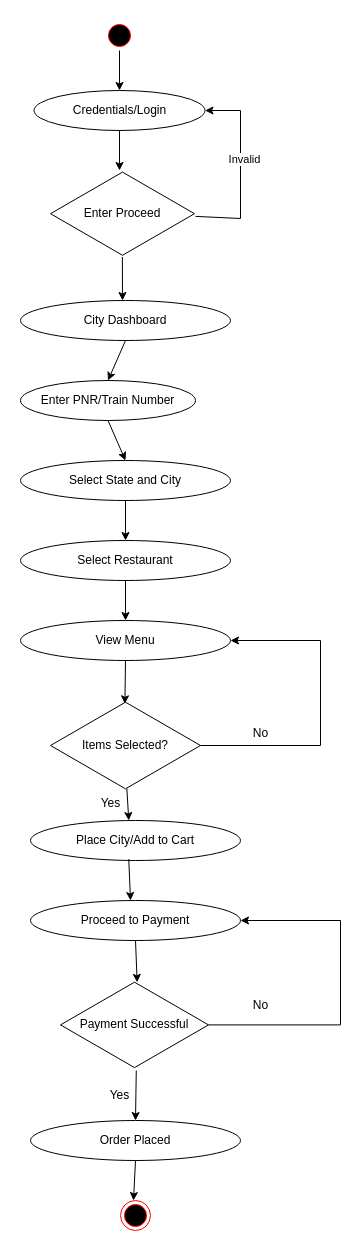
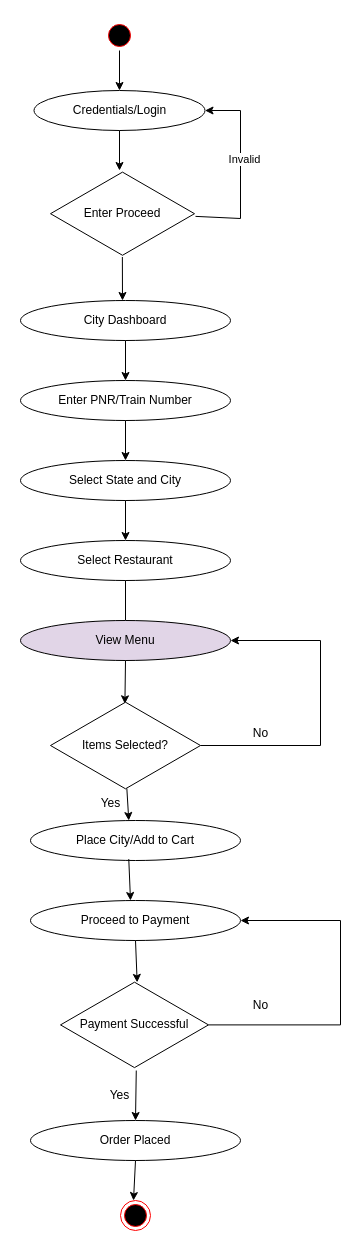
  <mxCell id="0" />
  <mxCell id="1" parent="0" />
  <mxCell id="2" value="" style="ellipse;html=1;shape=startState;fillColor=#000000;strokeColor=#ff0000;" parent="1" vertex="1"><mxGeometry x="104" y="20" width="30" height="30" as="geometry" /></mxCell>
  <mxCell id="3" value="Credentials/Login" style="ellipse;whiteSpace=wrap;html=1;align=center;" vertex="1" parent="1"><mxGeometry x="33.5" y="90" width="171" height="40" as="geometry" /></mxCell>
  <mxCell id="4" value="Enter Proceed" style="html=1;whiteSpace=wrap;aspect=fixed;shape=isoRectangle;" vertex="1" parent="1"><mxGeometry x="50" y="170" width="144" height="86.4" as="geometry" /></mxCell>
  <mxCell id="5" value="" style="edgeStyle=none;orthogonalLoop=1;jettySize=auto;html=1;rounded=0;exitX=0.499;exitY=1.001;exitDx=0;exitDy=0;exitPerimeter=0;" edge="1" parent="1" source="4"><mxGeometry width="100" relative="1" as="geometry"><mxPoint x="-20" y="370" as="sourcePoint" /><mxPoint x="122" y="300" as="targetPoint" /><Array as="points" /></mxGeometry></mxCell>
  <mxCell id="6" value="" style="edgeStyle=none;orthogonalLoop=1;jettySize=auto;html=1;rounded=0;exitX=0.5;exitY=1;exitDx=0;exitDy=0;" edge="1" parent="1" source="3"><mxGeometry width="100" relative="1" as="geometry"><mxPoint x="129" y="300" as="sourcePoint" /><mxPoint x="119" y="170" as="targetPoint" /><Array as="points" /></mxGeometry></mxCell>
  <mxCell id="7" value="City Dashboard" style="ellipse;whiteSpace=wrap;html=1;align=center;" vertex="1" parent="1"><mxGeometry x="20" y="300" width="210" height="40" as="geometry" /></mxCell>
  <mxCell id="8" value="" style="edgeStyle=none;orthogonalLoop=1;jettySize=auto;html=1;rounded=0;exitX=1.007;exitY=0.531;exitDx=0;exitDy=0;exitPerimeter=0;entryX=1;entryY=0.5;entryDx=0;entryDy=0;" edge="1" parent="1" source="4" target="3"><mxGeometry width="100" relative="1" as="geometry"><mxPoint x="129" y="160" as="sourcePoint" /><mxPoint x="240" y="10" as="targetPoint" /><Array as="points"><mxPoint x="240" y="218" /><mxPoint x="240" y="110" /></Array></mxGeometry></mxCell>
  <mxCell id="9" value="Invalid" style="edgeLabel;html=1;align=center;verticalAlign=middle;resizable=0;points=[];" vertex="1" connectable="0" parent="8"><mxGeometry x="0.117" y="-3" relative="1" as="geometry"><mxPoint as="offset" /></mxGeometry></mxCell>
  <mxCell id="10" value="" style="edgeStyle=none;orthogonalLoop=1;jettySize=auto;html=1;rounded=0;exitX=0.5;exitY=1;exitDx=0;exitDy=0;" edge="1" parent="1" source="2"><mxGeometry width="100" relative="1" as="geometry"><mxPoint x="129" y="160" as="sourcePoint" /><mxPoint x="119" y="90" as="targetPoint" /><Array as="points" /></mxGeometry></mxCell>
  <mxCell id="11" value="" style="edgeStyle=none;orthogonalLoop=1;jettySize=auto;html=1;rounded=0;exitX=0.5;exitY=1;exitDx=0;exitDy=0;entryX=0.5;entryY=0;entryDx=0;entryDy=0;" edge="1" parent="1" source="7" target="12"><mxGeometry width="100" relative="1" as="geometry"><mxPoint x="119" y="380" as="sourcePoint" /><mxPoint x="119" y="380" as="targetPoint" /><Array as="points" /></mxGeometry></mxCell>
- <mxCell id="12" value="Enter PNR/Train Number" style="ellipse;whiteSpace=wrap;html=1;align=center;" vertex="1" parent="1"><mxGeometry x="20" y="380" width="175" height="40" as="geometry" /></mxCell>
+ <mxCell id="12" value="Enter PNR/Train Number" style="ellipse;whiteSpace=wrap;html=1;align=center;" vertex="1" parent="1"><mxGeometry x="20" y="380" width="210" height="40" as="geometry" /></mxCell>
  <mxCell id="13" value="" style="edgeStyle=none;orthogonalLoop=1;jettySize=auto;html=1;rounded=0;exitX=0.5;exitY=1;exitDx=0;exitDy=0;entryX=0.5;entryY=0;entryDx=0;entryDy=0;" edge="1" parent="1" source="12" target="14"><mxGeometry width="100" relative="1" as="geometry"><mxPoint x="129" y="390" as="sourcePoint" /><mxPoint x="119" y="460" as="targetPoint" /><Array as="points" /></mxGeometry></mxCell>
  <mxCell id="14" value="Select State and City" style="ellipse;whiteSpace=wrap;html=1;align=center;" vertex="1" parent="1"><mxGeometry x="20" y="460" width="210" height="40" as="geometry" /></mxCell>
  <mxCell id="15" value="" style="edgeStyle=none;orthogonalLoop=1;jettySize=auto;html=1;rounded=0;exitX=0.5;exitY=1;exitDx=0;exitDy=0;entryX=0.5;entryY=0;entryDx=0;entryDy=0;" edge="1" parent="1" source="14" target="16"><mxGeometry width="100" relative="1" as="geometry"><mxPoint x="129" y="390" as="sourcePoint" /><mxPoint x="120" y="540" as="targetPoint" /><Array as="points" /></mxGeometry></mxCell>
  <mxCell id="16" value="Select Restaurant" style="ellipse;whiteSpace=wrap;html=1;align=center;" vertex="1" parent="1"><mxGeometry x="20" y="540" width="210" height="40" as="geometry" /></mxCell>
- <mxCell id="17" value="" style="edgeStyle=none;orthogonalLoop=1;jettySize=auto;html=1;rounded=0;exitX=0.5;exitY=1;exitDx=0;exitDy=0;entryX=0.5;entryY=0;entryDx=0;entryDy=0;" edge="1" parent="1" source="16" target="18"><mxGeometry width="100" relative="1" as="geometry"><mxPoint x="129" y="570" as="sourcePoint" /><mxPoint x="119" y="620" as="targetPoint" /><Array as="points" /></mxGeometry></mxCell>
- <mxCell id="18" value="View Menu" style="ellipse;whiteSpace=wrap;html=1;align=center;" vertex="1" parent="1"><mxGeometry x="20" y="620" width="210" height="40" as="geometry" /></mxCell>
+ <mxCell id="17" value="" style="edgeStyle=none;orthogonalLoop=1;jettySize=auto;html=1;rounded=0;exitX=0.5;exitY=1;exitDx=0;exitDy=0;entryX=0.5;entryY=0;entryDx=0;entryDy=0;endArrow=none;" edge="1" parent="1" source="16" target="18"><mxGeometry width="100" relative="1" as="geometry"><mxPoint x="129" y="570" as="sourcePoint" /><mxPoint x="119" y="620" as="targetPoint" /><Array as="points" /></mxGeometry></mxCell>
+ <mxCell id="18" value="View Menu" style="ellipse;whiteSpace=wrap;html=1;align=center;fillColor=#e1d5e7;" vertex="1" parent="1"><mxGeometry x="20" y="620" width="210" height="40" as="geometry" /></mxCell>
  <mxCell id="19" value="" style="edgeStyle=none;orthogonalLoop=1;jettySize=auto;html=1;rounded=0;exitX=0.5;exitY=1;exitDx=0;exitDy=0;entryX=0.496;entryY=0.037;entryDx=0;entryDy=0;entryPerimeter=0;" edge="1" parent="1" source="18" target="21"><mxGeometry width="100" relative="1" as="geometry"><mxPoint x="129" y="670" as="sourcePoint" /><mxPoint x="120" y="700" as="targetPoint" /><Array as="points" /></mxGeometry></mxCell>
  <mxCell id="20" style="edgeStyle=orthogonalEdgeStyle;rounded=0;orthogonalLoop=1;jettySize=auto;html=1;entryX=1;entryY=0.5;entryDx=0;entryDy=0;" edge="1" parent="1" source="21" target="18"><mxGeometry relative="1" as="geometry"><mxPoint x="240" y="640" as="targetPoint" /><Array as="points"><mxPoint x="320" y="745" /><mxPoint x="320" y="640" /></Array></mxGeometry></mxCell>
  <mxCell id="21" value="Items Selected?" style="html=1;whiteSpace=wrap;aspect=fixed;shape=isoRectangle;" vertex="1" parent="1"><mxGeometry x="50" y="700" width="150" height="90" as="geometry" /></mxCell>
  <mxCell id="22" value="" style="edgeStyle=none;orthogonalLoop=1;jettySize=auto;html=1;rounded=0;exitX=0.509;exitY=0.978;exitDx=0;exitDy=0;exitPerimeter=0;entryX=0.468;entryY=0;entryDx=0;entryDy=0;entryPerimeter=0;" edge="1" parent="1" source="21" target="23"><mxGeometry width="100" relative="1" as="geometry"><mxPoint x="139" y="680" as="sourcePoint" /><mxPoint x="124" y="820" as="targetPoint" /><Array as="points" /></mxGeometry></mxCell>
  <mxCell id="23" value="Place City/Add to Cart" style="ellipse;whiteSpace=wrap;html=1;align=center;" vertex="1" parent="1"><mxGeometry x="30" y="820" width="210" height="40" as="geometry" /></mxCell>
  <mxCell id="24" value="Proceed to Payment" style="ellipse;whiteSpace=wrap;html=1;align=center;" vertex="1" parent="1"><mxGeometry x="30" y="900" width="210" height="40" as="geometry" /></mxCell>
  <mxCell id="25" value="" style="edgeStyle=none;orthogonalLoop=1;jettySize=auto;html=1;rounded=0;exitX=0.5;exitY=1;exitDx=0;exitDy=0;entryX=0.518;entryY=0.021;entryDx=0;entryDy=0;entryPerimeter=0;" edge="1" parent="1" source="24" target="28"><mxGeometry width="100" relative="1" as="geometry"><mxPoint x="129" y="670" as="sourcePoint" /><mxPoint x="130" y="980" as="targetPoint" /><Array as="points" /></mxGeometry></mxCell>
  <mxCell id="26" value="" style="edgeStyle=none;orthogonalLoop=1;jettySize=auto;html=1;rounded=0;exitX=0.468;exitY=0.965;exitDx=0;exitDy=0;exitPerimeter=0;" edge="1" parent="1" source="23"><mxGeometry width="100" relative="1" as="geometry"><mxPoint x="236" y="950" as="sourcePoint" /><mxPoint x="130" y="900" as="targetPoint" /><Array as="points" /></mxGeometry></mxCell>
  <mxCell id="27" style="edgeStyle=orthogonalEdgeStyle;rounded=0;orthogonalLoop=1;jettySize=auto;html=1;entryX=1;entryY=0.5;entryDx=0;entryDy=0;" edge="1" parent="1" source="28" target="24"><mxGeometry relative="1" as="geometry"><mxPoint x="320" y="920" as="targetPoint" /><Array as="points"><mxPoint x="340" y="1024" /><mxPoint x="340" y="920" /></Array></mxGeometry></mxCell>
  <mxCell id="28" value="Payment Successful" style="html=1;whiteSpace=wrap;aspect=fixed;shape=isoRectangle;" vertex="1" parent="1"><mxGeometry x="60" y="980" width="148" height="88.8" as="geometry" /></mxCell>
  <mxCell id="29" value="" style="edgeStyle=none;orthogonalLoop=1;jettySize=auto;html=1;rounded=0;exitX=0.512;exitY=1.014;exitDx=0;exitDy=0;exitPerimeter=0;entryX=0.5;entryY=0;entryDx=0;entryDy=0;" edge="1" parent="1" source="28" target="30"><mxGeometry width="100" relative="1" as="geometry"><mxPoint x="236" y="950" as="sourcePoint" /><mxPoint x="133" y="1100" as="targetPoint" /><Array as="points" /></mxGeometry></mxCell>
  <mxCell id="30" value="Order Placed" style="ellipse;whiteSpace=wrap;html=1;align=center;" vertex="1" parent="1"><mxGeometry x="30" y="1120" width="210" height="40" as="geometry" /></mxCell>
  <mxCell id="31" value="" style="edgeStyle=none;orthogonalLoop=1;jettySize=auto;html=1;rounded=0;exitX=0.5;exitY=1;exitDx=0;exitDy=0;" edge="1" parent="1" source="30"><mxGeometry width="100" relative="1" as="geometry"><mxPoint x="145" y="1081" as="sourcePoint" /><mxPoint x="133" y="1200" as="targetPoint" /><Array as="points" /></mxGeometry></mxCell>
  <mxCell id="32" value="" style="ellipse;html=1;shape=endState;fillColor=#000000;strokeColor=#ff0000;" vertex="1" parent="1"><mxGeometry x="120" y="1200" width="30" height="30" as="geometry" /></mxCell>
  <mxCell id="33" value="Yes" style="text;html=1;align=center;verticalAlign=middle;resizable=0;points=[];autosize=1;strokeColor=none;fillColor=none;" vertex="1" parent="1"><mxGeometry x="90" y="788" width="40" height="30" as="geometry" /></mxCell>
  <mxCell id="34" value="No" style="text;html=1;align=center;verticalAlign=middle;resizable=0;points=[];autosize=1;strokeColor=none;fillColor=none;" vertex="1" parent="1"><mxGeometry x="240" y="718" width="40" height="30" as="geometry" /></mxCell>
  <mxCell id="35" value="Yes" style="text;html=1;align=center;verticalAlign=middle;resizable=0;points=[];autosize=1;strokeColor=none;fillColor=none;" vertex="1" parent="1"><mxGeometry x="99" y="1080" width="40" height="30" as="geometry" /></mxCell>
  <mxCell id="36" value="No" style="text;html=1;align=center;verticalAlign=middle;resizable=0;points=[];autosize=1;strokeColor=none;fillColor=none;" vertex="1" parent="1"><mxGeometry x="240" y="990" width="40" height="30" as="geometry" /></mxCell>
